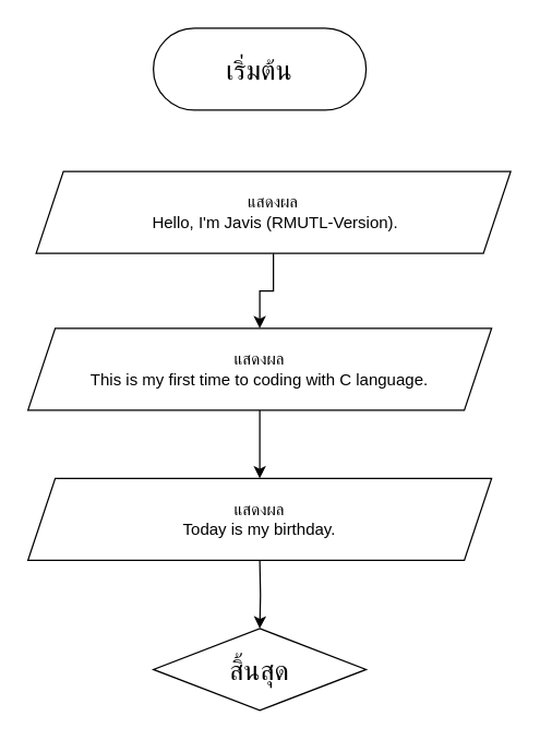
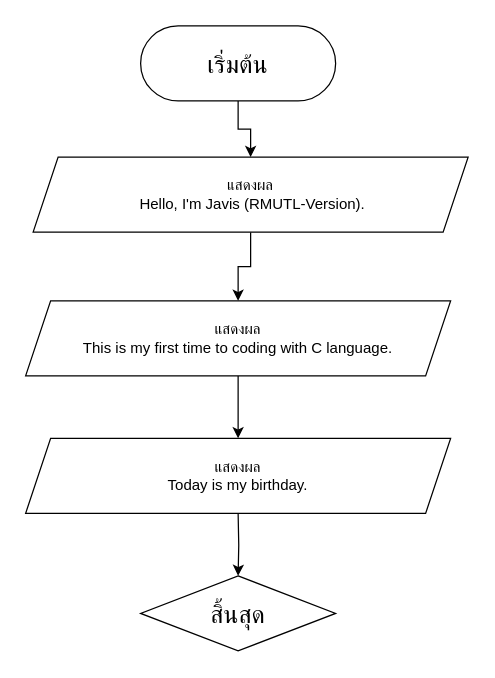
  <mxCell id="0" />
  <mxCell id="1" parent="0" />
+ <mxCell id="2" value="" style="edgeStyle=orthogonalEdgeStyle;rounded=0;orthogonalLoop=1;jettySize=auto;html=1;" parent="1" source="3" target="5" edge="1"><mxGeometry relative="1" as="geometry" /></mxCell>
  <mxCell id="3" value="&lt;font style=&quot;font-size: 20px;&quot;&gt;เริ่มต้น&lt;/font&gt;" style="rounded=1;whiteSpace=wrap;html=1;arcSize=50;" parent="1" vertex="1"><mxGeometry x="112" y="20" width="156" height="60" as="geometry" /></mxCell>
  <mxCell id="4" value="" style="edgeStyle=orthogonalEdgeStyle;rounded=0;orthogonalLoop=1;jettySize=auto;html=1;" parent="1" source="5" target="8" edge="1"><mxGeometry relative="1" as="geometry" /></mxCell>
  <mxCell id="5" value="แสดงผล&lt;div&gt;&amp;nbsp;Hello, I'm Javis (RMUTL-Version).&lt;/div&gt;" style="shape=parallelogram;perimeter=parallelogramPerimeter;whiteSpace=wrap;html=1;fixedSize=1;" parent="1" vertex="1"><mxGeometry x="26" y="125" width="348" height="60" as="geometry" /></mxCell>
  <mxCell id="6" value="&lt;font style=&quot;font-size: 20px;&quot;&gt;สิ้นสุด&lt;/font&gt;" style="rhombus;whiteSpace=wrap;html=1;arcSize=50;" parent="1" vertex="1"><mxGeometry x="112" y="460" width="156" height="60" as="geometry" /></mxCell>
  <mxCell id="7" value="" style="edgeStyle=orthogonalEdgeStyle;rounded=0;orthogonalLoop=1;jettySize=auto;html=1;" parent="1" source="8" target="10" edge="1"><mxGeometry relative="1" as="geometry" /></mxCell>
  <mxCell id="8" value="&lt;div&gt;แสดงผล&lt;/div&gt;&lt;div&gt;This is my first time to coding with C language.&lt;/div&gt;" style="shape=parallelogram;perimeter=parallelogramPerimeter;whiteSpace=wrap;html=1;fixedSize=1;" parent="1" vertex="1"><mxGeometry x="20" y="240" width="340" height="60" as="geometry" /></mxCell>
  <mxCell id="9" value="" style="edgeStyle=orthogonalEdgeStyle;rounded=0;orthogonalLoop=1;jettySize=auto;html=1;" parent="1" target="6" edge="1"><mxGeometry relative="1" as="geometry"><mxPoint x="190" y="410" as="sourcePoint" /></mxGeometry></mxCell>
  <mxCell id="10" value="&lt;div&gt;แสดงผล&lt;/div&gt;&lt;div&gt;Today is my birthday.&lt;/div&gt;" style="shape=parallelogram;perimeter=parallelogramPerimeter;whiteSpace=wrap;html=1;fixedSize=1;" parent="1" vertex="1"><mxGeometry x="20" y="350" width="340" height="60" as="geometry" /></mxCell>
